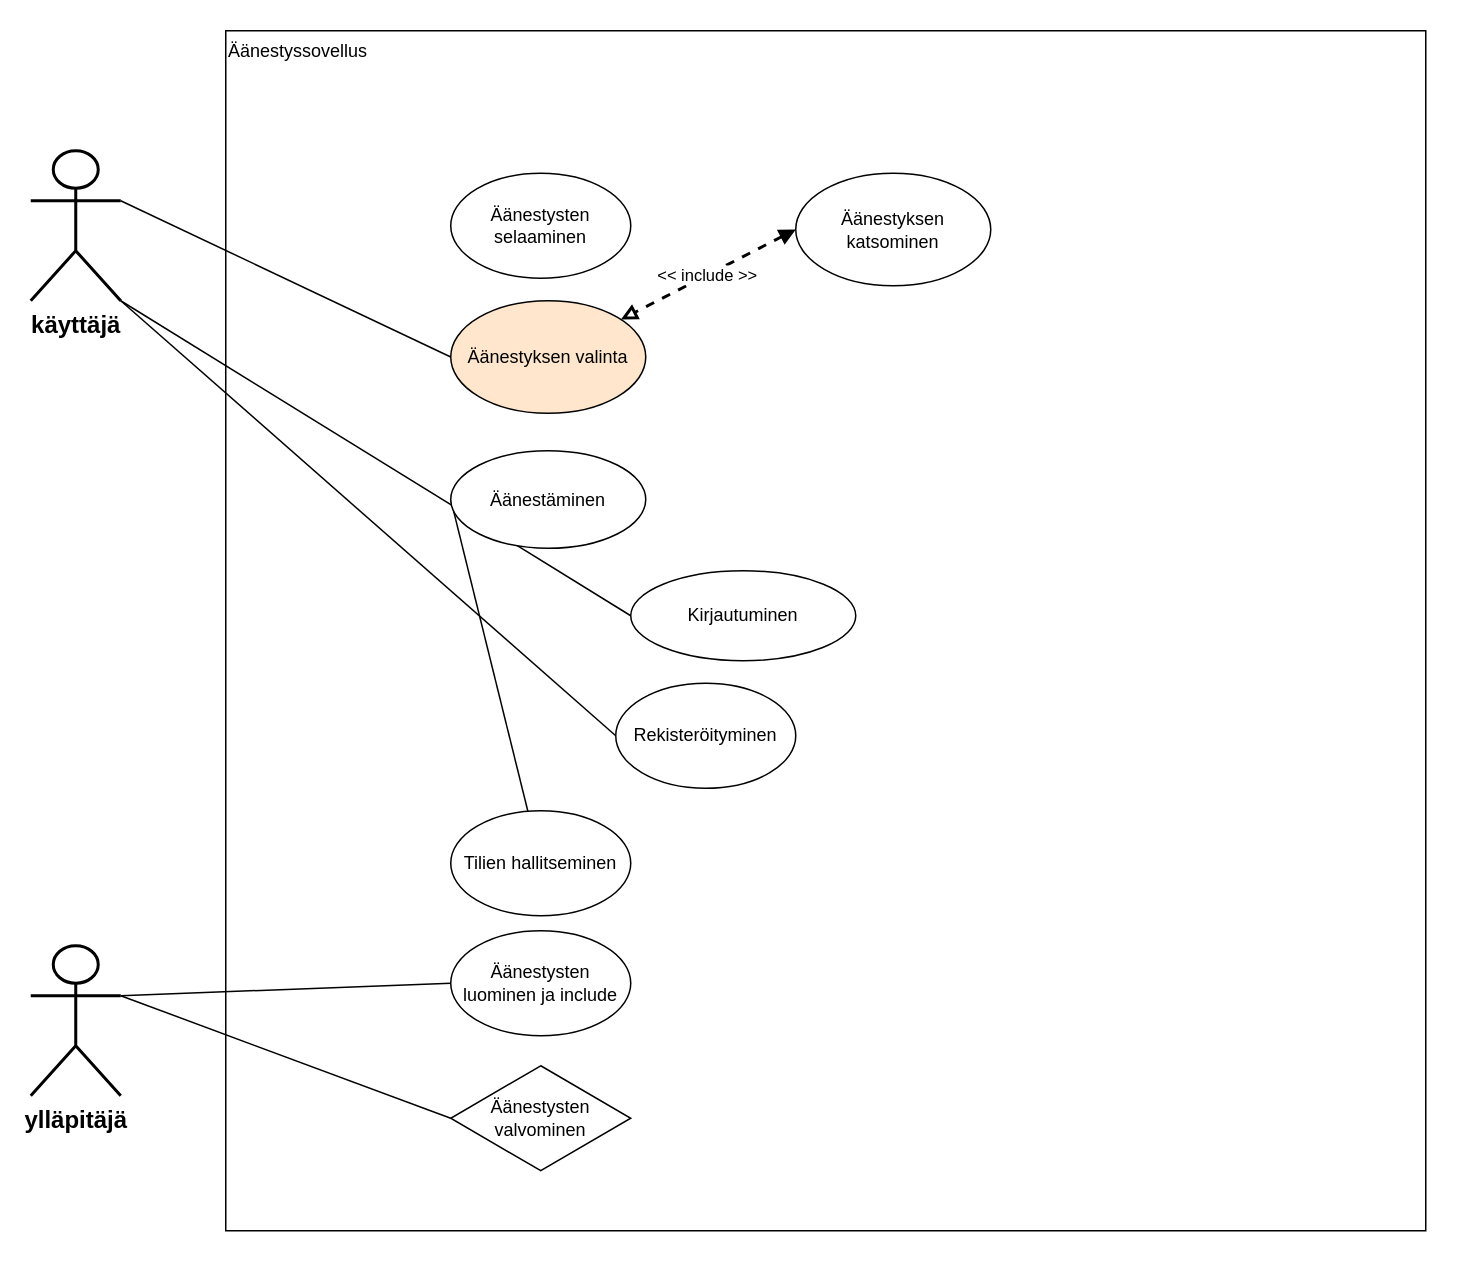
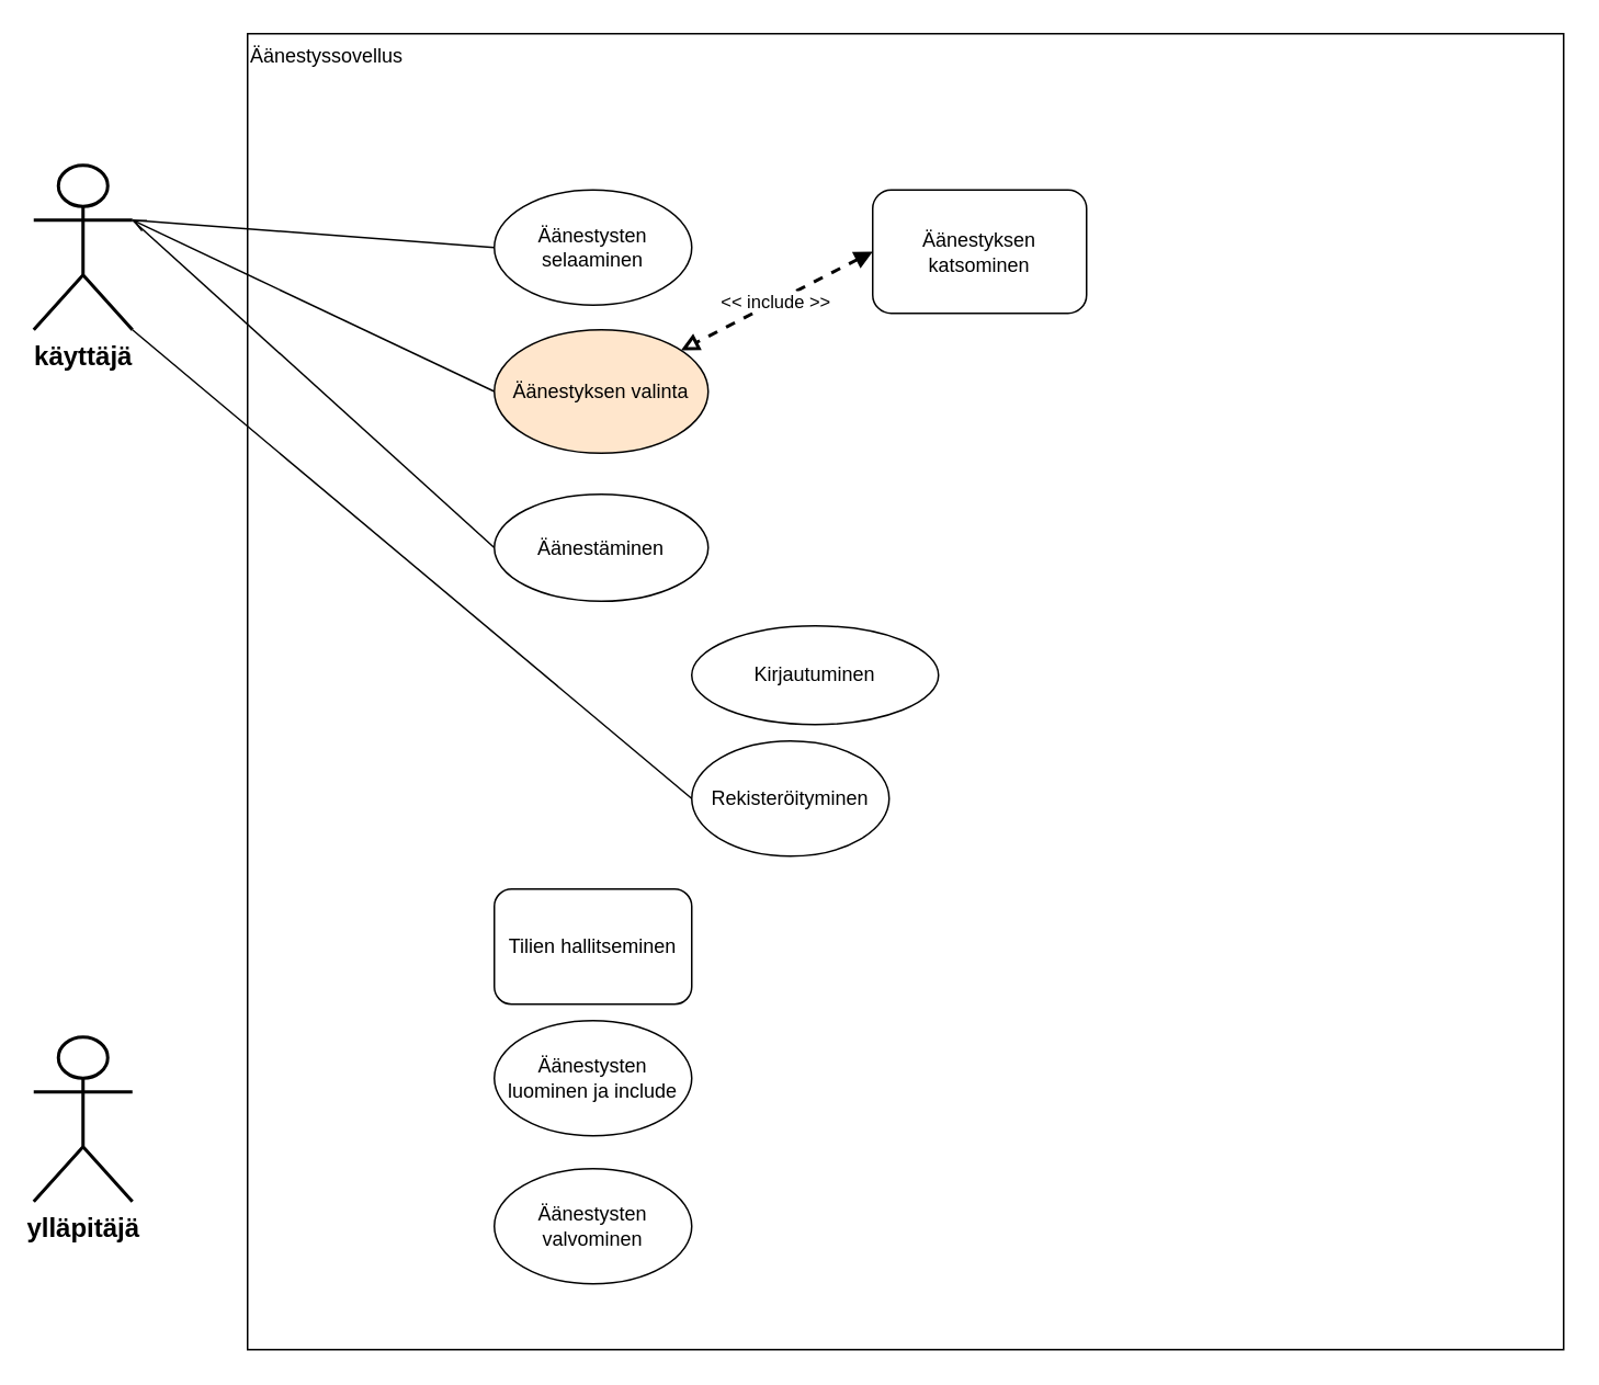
  <mxCell id="0" />
  <mxCell id="1" parent="0" />
  <mxCell id="2" value="käyttäjä" style="shape=umlActor;verticalLabelPosition=bottom;verticalAlign=top;html=1;outlineConnect=0;fontStyle=1;fontSize=16;strokeWidth=2;" vertex="1" parent="1"><mxGeometry x="20" y="100" width="60" height="100" as="geometry" /></mxCell>
  <mxCell id="3" value="ylläpitäjä" style="shape=umlActor;verticalLabelPosition=bottom;verticalAlign=top;html=1;outlineConnect=0;fontStyle=1;fontSize=16;strokeWidth=2;" vertex="1" parent="1"><mxGeometry x="20" y="630" width="60" height="100" as="geometry" /></mxCell>
  <mxCell id="4" value="&lt;div style=&quot;&quot;&gt;&lt;span style=&quot;background-color: initial;&quot;&gt;Äänestyssovellus&lt;/span&gt;&lt;/div&gt;" style="whiteSpace=wrap;html=1;aspect=fixed;align=left;verticalAlign=top;" vertex="1" parent="1"><mxGeometry x="150" y="20" width="800" height="800" as="geometry" /></mxCell>
- <mxCell id="5" style="rounded=0;orthogonalLoop=1;jettySize=auto;html=1;exitX=0;exitY=0.5;exitDx=0;exitDy=0;entryX=1;entryY=1;entryDx=0;entryDy=0;entryPerimeter=0;endArrow=none;endFill=0;" edge="1" parent="1" source="6" target="2"><mxGeometry relative="1" as="geometry" /></mxCell>
  <mxCell id="6" value="Kirjautuminen" style="ellipse;whiteSpace=wrap;html=1;" vertex="1" parent="1"><mxGeometry x="420" y="380" width="150" height="60" as="geometry" /></mxCell>
  <mxCell id="7" style="rounded=0;orthogonalLoop=1;jettySize=auto;html=1;exitX=0;exitY=0.5;exitDx=0;exitDy=0;endArrow=none;endFill=0;" edge="1" parent="1" source="8"><mxGeometry relative="1" as="geometry"><mxPoint x="80" y="200" as="targetPoint" /></mxGeometry></mxCell>
- <mxCell id="8" value="Rekisteröityminen" style="ellipse;whiteSpace=wrap;html=1;" vertex="1" parent="1"><mxGeometry x="410" y="455" width="120" height="70" as="geometry" /></mxCell>
+ <mxCell id="8" value="Rekisteröityminen" style="ellipse;whiteSpace=wrap;html=1;" vertex="1" parent="1"><mxGeometry x="420" y="450" width="120" height="70" as="geometry" /></mxCell>
+ <mxCell id="9" style="rounded=0;orthogonalLoop=1;jettySize=auto;html=1;exitX=0;exitY=0.5;exitDx=0;exitDy=0;entryX=1;entryY=0.333;entryDx=0;entryDy=0;entryPerimeter=0;endArrow=none;endFill=0;" edge="1" parent="1" source="10" target="2"><mxGeometry relative="1" as="geometry" /></mxCell>
  <mxCell id="10" value="Äänestysten selaaminen" style="ellipse;whiteSpace=wrap;html=1;" vertex="1" parent="1"><mxGeometry x="300" y="115" width="120" height="70" as="geometry" /></mxCell>
- <mxCell id="11" style="rounded=0;orthogonalLoop=1;jettySize=auto;html=1;exitX=0;exitY=0.5;exitDx=0;exitDy=0;endArrow=none;endFill=0;entryX=1;entryY=0.333;entryDx=0;entryDy=0;entryPerimeter=0;" edge="1" parent="1" source="12" target="2"><mxGeometry relative="1" as="geometry"><mxPoint x="80" y="140" as="targetPoint" /></mxGeometry></mxCell>
+ <mxCell id="11" style="rounded=0;orthogonalLoop=1;jettySize=auto;html=1;exitX=0;exitY=0.5;exitDx=0;exitDy=0;endArrow=open;endFill=0;entryX=1;entryY=0.333;entryDx=0;entryDy=0;entryPerimeter=0;" edge="1" parent="1" source="12" target="2"><mxGeometry relative="1" as="geometry"><mxPoint x="80" y="140" as="targetPoint" /></mxGeometry></mxCell>
  <mxCell id="12" value="Äänestyksen valinta" style="ellipse;whiteSpace=wrap;html=1;fillColor=#ffe6cc;" vertex="1" parent="1"><mxGeometry x="300" y="200" width="130" height="75" as="geometry" /></mxCell>
- <mxCell id="13" style="rounded=0;orthogonalLoop=1;jettySize=auto;html=1;exitX=0;exitY=0.5;exitDx=0;exitDy=0;endArrow=none;endFill=0;" edge="1" parent="1" source="14" target="19"><mxGeometry relative="1" as="geometry"><mxPoint x="80" y="130" as="targetPoint" /></mxGeometry></mxCell>
+ <mxCell id="13" style="rounded=0;orthogonalLoop=1;jettySize=auto;html=1;exitX=0;exitY=0.5;exitDx=0;exitDy=0;endArrow=none;endFill=0;entryX=1;entryY=0.333;entryDx=0;entryDy=0;entryPerimeter=0;" edge="1" parent="1" source="14" target="2"><mxGeometry relative="1" as="geometry"><mxPoint x="80" y="130" as="targetPoint" /></mxGeometry></mxCell>
  <mxCell id="14" value="Äänestäminen" style="ellipse;whiteSpace=wrap;html=1;" vertex="1" parent="1"><mxGeometry x="300" y="300" width="130" height="65" as="geometry" /></mxCell>
- <mxCell id="15" style="rounded=0;orthogonalLoop=1;jettySize=auto;html=1;exitX=0;exitY=0.5;exitDx=0;exitDy=0;entryX=1;entryY=0.333;entryDx=0;entryDy=0;entryPerimeter=0;endArrow=none;endFill=0;" edge="1" parent="1" source="16" target="3"><mxGeometry relative="1" as="geometry" /></mxCell>
  <mxCell id="16" value="Äänestysten luominen ja include" style="ellipse;whiteSpace=wrap;html=1;" vertex="1" parent="1"><mxGeometry x="300" y="620" width="120" height="70" as="geometry" /></mxCell>
- <mxCell id="17" style="rounded=0;orthogonalLoop=1;jettySize=auto;html=1;exitX=0;exitY=0.5;exitDx=0;exitDy=0;entryX=1;entryY=0.333;entryDx=0;entryDy=0;entryPerimeter=0;endArrow=none;endFill=0;" edge="1" parent="1" source="18" target="3"><mxGeometry relative="1" as="geometry" /></mxCell>
- <mxCell id="18" value="Äänestysten valvominen" style="rhombus;whiteSpace=wrap;html=1;" vertex="1" parent="1"><mxGeometry x="300" y="710" width="120" height="70" as="geometry" /></mxCell>
- <mxCell id="19" value="Tilien hallitseminen" style="ellipse;whiteSpace=wrap;html=1;" vertex="1" parent="1"><mxGeometry x="300" y="540" width="120" height="70" as="geometry" /></mxCell>
+ <mxCell id="18" value="Äänestysten valvominen" style="ellipse;whiteSpace=wrap;html=1;" vertex="1" parent="1"><mxGeometry x="300" y="710" width="120" height="70" as="geometry" /></mxCell>
+ <mxCell id="19" value="Tilien hallitseminen" style="whiteSpace=wrap;html=1;rounded=1;" vertex="1" parent="1"><mxGeometry x="300" y="540" width="120" height="70" as="geometry" /></mxCell>
  <mxCell id="20" value="&amp;lt;&amp;lt; include &amp;gt;&amp;gt;" style="rounded=0;orthogonalLoop=1;jettySize=auto;html=1;exitX=0;exitY=0.5;exitDx=0;exitDy=0;dashed=1;strokeWidth=2;endArrow=block;endFill=0;startArrow=block;startFill=1;" edge="1" parent="1" source="21" target="12"><mxGeometry relative="1" as="geometry" /></mxCell>
- <mxCell id="21" value="Äänestyksen katsominen" style="ellipse;whiteSpace=wrap;html=1;" vertex="1" parent="1"><mxGeometry x="530" y="115" width="130" height="75" as="geometry" /></mxCell>
+ <mxCell id="21" value="Äänestyksen katsominen" style="whiteSpace=wrap;html=1;rounded=1;" vertex="1" parent="1"><mxGeometry x="530" y="115" width="130" height="75" as="geometry" /></mxCell>
